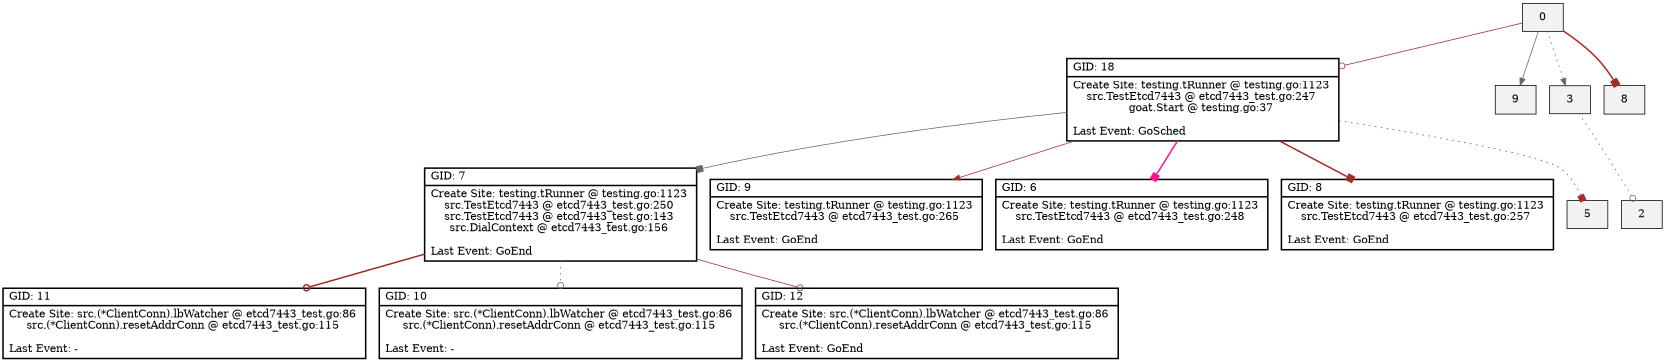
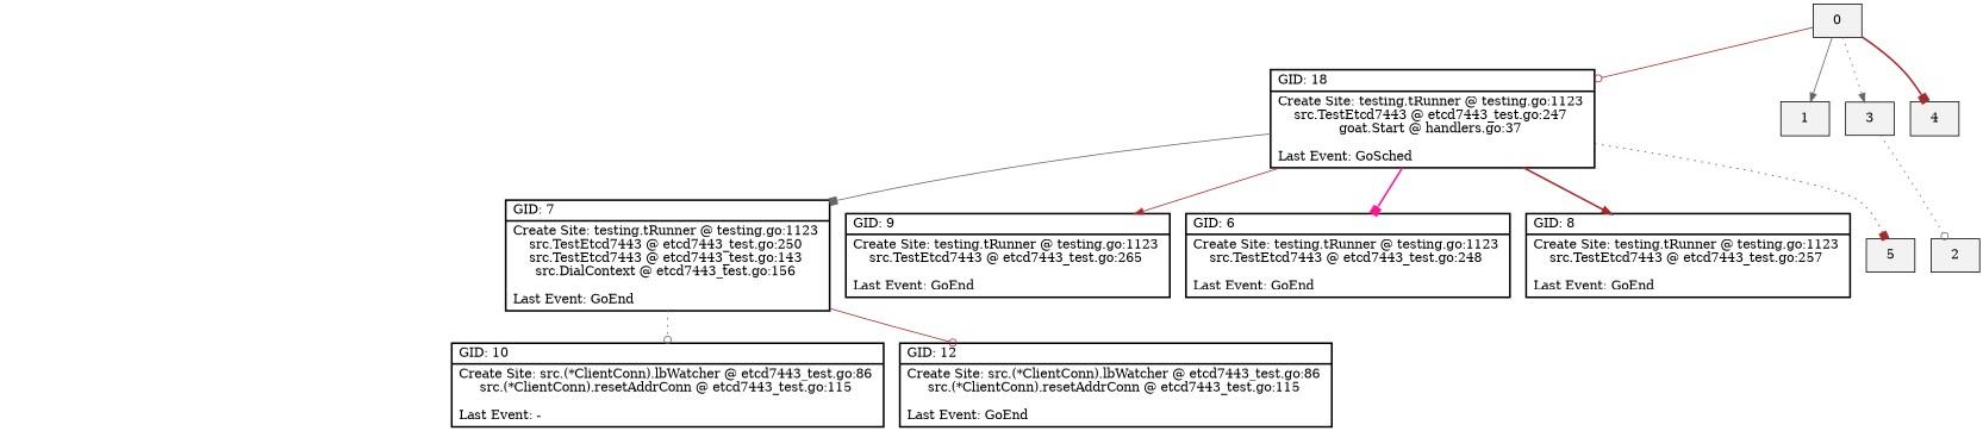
  digraph {
    node [fillcolor=gray95 shape=record style=bold]
    edge [arrowhead=odot color=brown style=solid]
-   n1 [label="{ GID: 18\l | Create Site: testing.tRunner @ testing.go:1123 \nsrc.TestEtcd7443 @ etcd7443_test.go:247 \ngoat.Start @ testing.go:37 \n\lLast Event: GoSched\l }"]
+   n1 [label="{ GID: 18\l | Create Site: testing.tRunner @ testing.go:1123 \nsrc.TestEtcd7443 @ etcd7443_test.go:247 \ngoat.Start @ handlers.go:37 \n\lLast Event: GoSched\l }"]
    n2 [label="{ GID: 7\l | Create Site: testing.tRunner @ testing.go:1123 \nsrc.TestEtcd7443 @ etcd7443_test.go:250 \nsrc.TestEtcd7443 @ etcd7443_test.go:143 \nsrc.DialContext @ etcd7443_test.go:156 \n\lLast Event: GoEnd\l }"]
    n3 [label="{ GID: 9\l | Create Site: testing.tRunner @ testing.go:1123 \nsrc.TestEtcd7443 @ etcd7443_test.go:265 \n\lLast Event: GoEnd\l }"]
    n4 [label="{ GID: 6\l | Create Site: testing.tRunner @ testing.go:1123 \nsrc.TestEtcd7443 @ etcd7443_test.go:248 \n\lLast Event: GoEnd\l }"]
    n5 [label="{ GID: 8\l | Create Site: testing.tRunner @ testing.go:1123 \nsrc.TestEtcd7443 @ etcd7443_test.go:257 \n\lLast Event: GoEnd\l }"]
    5 [style=filled]
-   n7 [label="{ GID: 11\l | Create Site: src.(*ClientConn).lbWatcher @ etcd7443_test.go:86 \nsrc.(*ClientConn).resetAddrConn @ etcd7443_test.go:115 \n\lLast Event: -\l }"]
    n8 [label="{ GID: 10\l | Create Site: src.(*ClientConn).lbWatcher @ etcd7443_test.go:86 \nsrc.(*ClientConn).resetAddrConn @ etcd7443_test.go:115 \n\lLast Event: -\l }"]
    n9 [label="{ GID: 12\l | Create Site: src.(*ClientConn).lbWatcher @ etcd7443_test.go:86 \nsrc.(*ClientConn).resetAddrConn @ etcd7443_test.go:115 \n\lLast Event: GoEnd\l }"]
    0 [style=filled]
-   1 [style=filled label=9]
+   1 [style=filled]
    3 [style=filled]
-   4 [style=filled label=8]
+   4 [style=filled]
    2 [style=filled]
    n1 -> n2 [arrowhead=box color=gray40]
    n1 -> n3 [arrowhead=normal]
    n1 -> n4 [arrowhead=box color=deeppink style=bold]
-   n1 -> n5 [arrowhead=box style=bold]
+   n1 -> n5 [arrowhead=normal style=bold]
    n1 -> 5 [arrowhead=box style=dotted]
-   n2 -> n7 [style=bold]
    n2 -> n8 [color=gray40 style=dotted]
    n2 -> n9
    0 -> n1
    0 -> 1 [arrowhead=normal color=gray40]
    0 -> 3 [arrowhead=normal color=gray40 style=dotted]
    0 -> 4 [arrowhead=box style=bold]
    3 -> 2 [color=gray40 style=dotted]
  }
